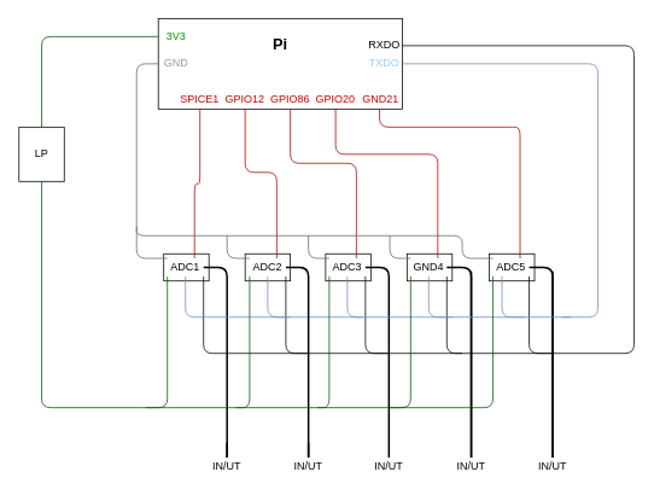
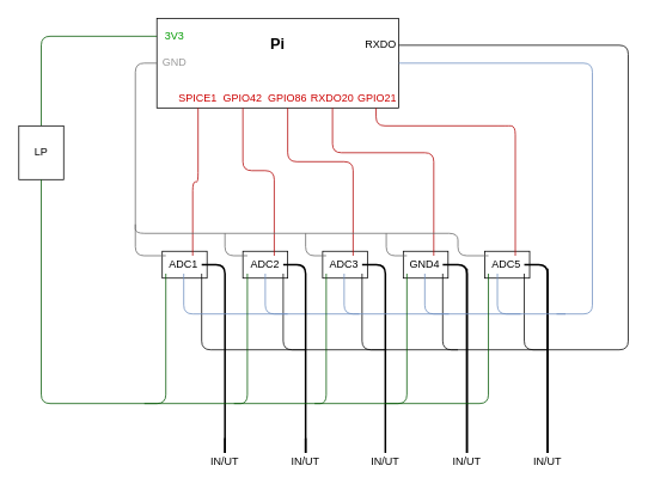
  <mxCell id="0" />
  <mxCell id="1" parent="0" />
  <mxCell id="2" value="" style="group" vertex="1" connectable="0" parent="1"><mxGeometry x="180" y="280" width="50" height="30" as="geometry" /></mxCell>
  <mxCell id="3" value="" style="rounded=0;whiteSpace=wrap;html=1;" vertex="1" parent="2"><mxGeometry width="50" height="30" as="geometry" /></mxCell>
  <mxCell id="4" value="ADC1" style="text;html=1;strokeColor=none;fillColor=none;align=center;verticalAlign=middle;whiteSpace=wrap;rounded=0;" vertex="1" parent="2"><mxGeometry x="4" y="5" width="40" height="20" as="geometry" /></mxCell>
  <mxCell id="5" value="" style="group" vertex="1" connectable="0" parent="1"><mxGeometry x="270" y="280" width="50" height="30" as="geometry" /></mxCell>
  <mxCell id="6" value="" style="rounded=0;whiteSpace=wrap;html=1;" vertex="1" parent="5"><mxGeometry width="50" height="30" as="geometry" /></mxCell>
  <mxCell id="7" value="ADC2" style="text;html=1;strokeColor=none;fillColor=none;align=center;verticalAlign=middle;whiteSpace=wrap;rounded=0;" vertex="1" parent="5"><mxGeometry x="5" y="5" width="40" height="20" as="geometry" /></mxCell>
  <mxCell id="8" value="" style="group" vertex="1" connectable="0" parent="1"><mxGeometry x="359" y="280" width="50" height="30" as="geometry" /></mxCell>
  <mxCell id="9" value="" style="rounded=0;whiteSpace=wrap;html=1;" vertex="1" parent="8"><mxGeometry width="50" height="30" as="geometry" /></mxCell>
  <mxCell id="10" value="ADC3" style="text;html=1;strokeColor=none;fillColor=none;align=center;verticalAlign=middle;whiteSpace=wrap;rounded=0;" vertex="1" parent="8"><mxGeometry x="4" y="5" width="40" height="20" as="geometry" /></mxCell>
  <mxCell id="11" style="edgeStyle=orthogonalEdgeStyle;rounded=1;orthogonalLoop=1;jettySize=auto;html=1;endArrow=none;endFill=0;fontColor=#999999;strokeWidth=2;" edge="1" parent="1" source="37"><mxGeometry relative="1" as="geometry"><mxPoint x="520" y="499" as="targetPoint" /><Array as="points"><mxPoint x="520" y="295" /><mxPoint x="520" y="499" /></Array></mxGeometry></mxCell>
  <mxCell id="12" value="" style="group" vertex="1" connectable="0" parent="1"><mxGeometry x="449" y="280" width="50" height="30" as="geometry" /></mxCell>
  <mxCell id="13" value="" style="rounded=0;whiteSpace=wrap;html=1;" vertex="1" parent="12"><mxGeometry width="50" height="30" as="geometry" /></mxCell>
  <mxCell id="14" value="GND4" style="text;html=1;strokeColor=none;fillColor=none;align=center;verticalAlign=middle;whiteSpace=wrap;rounded=0;" vertex="1" parent="12"><mxGeometry x="4" y="5" width="40" height="20" as="geometry" /></mxCell>
  <mxCell id="15" style="edgeStyle=orthogonalEdgeStyle;rounded=1;orthogonalLoop=1;jettySize=auto;html=1;endArrow=none;endFill=0;fontColor=#999999;strokeWidth=2;" edge="1" parent="1" source="33"><mxGeometry relative="1" as="geometry"><mxPoint x="610" y="500" as="targetPoint" /><Array as="points"><mxPoint x="610" y="295" /><mxPoint x="610" y="500" /></Array></mxGeometry></mxCell>
  <mxCell id="16" value="" style="group" vertex="1" connectable="0" parent="1"><mxGeometry x="540" y="280" width="50" height="30" as="geometry" /></mxCell>
  <mxCell id="17" value="" style="rounded=0;whiteSpace=wrap;html=1;" vertex="1" parent="16"><mxGeometry width="50" height="30" as="geometry" /></mxCell>
  <mxCell id="18" value="ADC5" style="text;html=1;strokeColor=none;fillColor=none;align=center;verticalAlign=middle;whiteSpace=wrap;rounded=0;" vertex="1" parent="16"><mxGeometry x="4" y="5" width="40" height="20" as="geometry" /></mxCell>
  <mxCell id="19" style="edgeStyle=orthogonalEdgeStyle;rounded=1;orthogonalLoop=1;jettySize=auto;html=1;endArrow=none;endFill=0;fontColor=#999999;strokeWidth=2;" edge="1" parent="1" source="45"><mxGeometry relative="1" as="geometry"><mxPoint x="340" y="500" as="targetPoint" /></mxGeometry></mxCell>
  <mxCell id="20" value="" style="group" vertex="1" connectable="0" parent="1"><mxGeometry x="324" y="20" width="120" height="150" as="geometry" /></mxCell>
  <mxCell id="21" value="" style="rounded=0;whiteSpace=wrap;html=1;" vertex="1" parent="20"><mxGeometry x="-150" width="270" height="100" as="geometry" /></mxCell>
  <mxCell id="22" value="RXDO" style="text;html=1;strokeColor=none;fillColor=none;align=center;verticalAlign=middle;whiteSpace=wrap;rounded=0;" vertex="1" parent="20"><mxGeometry x="80" y="20" width="40" height="20" as="geometry" /></mxCell>
- <mxCell id="23" value="&lt;font color=&quot;#99ccff&quot;&gt;TXDO&lt;/font&gt;" style="text;html=1;strokeColor=none;fillColor=none;align=center;verticalAlign=middle;whiteSpace=wrap;rounded=0;" vertex="1" parent="20"><mxGeometry x="80" y="40" width="40" height="20" as="geometry" /></mxCell>
- <mxCell id="24" value="GND21" style="text;html=1;align=center;verticalAlign=middle;whiteSpace=wrap;rounded=0;fontColor=#CC0000;" vertex="1" parent="20"><mxGeometry x="76" y="80" width="40" height="20" as="geometry" /></mxCell>
- <mxCell id="25" value="GPIO20" style="text;html=1;align=center;verticalAlign=middle;whiteSpace=wrap;rounded=0;fontColor=#CC0000;" vertex="1" parent="20"><mxGeometry x="26" y="80" width="40" height="20" as="geometry" /></mxCell>
+ <mxCell id="24" value="GPIO21" style="text;html=1;align=center;verticalAlign=middle;whiteSpace=wrap;rounded=0;fontColor=#CC0000;" vertex="1" parent="20"><mxGeometry x="76" y="80" width="40" height="20" as="geometry" /></mxCell>
+ <mxCell id="25" value="RXDO20" style="text;html=1;align=center;verticalAlign=middle;whiteSpace=wrap;rounded=0;fontColor=#CC0000;" vertex="1" parent="20"><mxGeometry x="26" y="80" width="40" height="20" as="geometry" /></mxCell>
  <mxCell id="26" value="&lt;font&gt;GND&lt;/font&gt;" style="text;html=1;strokeColor=none;fillColor=none;align=center;verticalAlign=middle;whiteSpace=wrap;rounded=0;fontColor=#999999;labelBackgroundColor=#ffffff;" vertex="1" parent="20"><mxGeometry x="-150" y="40" width="40" height="20" as="geometry" /></mxCell>
  <mxCell id="27" style="edgeStyle=orthogonalEdgeStyle;rounded=1;orthogonalLoop=1;jettySize=auto;html=1;endArrow=none;endFill=0;fontColor=#999999;strokeWidth=2;" edge="1" parent="1" source="29"><mxGeometry relative="1" as="geometry"><mxPoint x="250" y="500" as="targetPoint" /></mxGeometry></mxCell>
  <mxCell id="28" style="edgeStyle=orthogonalEdgeStyle;rounded=1;orthogonalLoop=1;jettySize=auto;html=1;endArrow=none;endFill=0;entryX=1;entryY=1;entryDx=0;entryDy=0;" edge="1" parent="1" source="21" target="18"><mxGeometry relative="1" as="geometry"><mxPoint x="730" y="370" as="targetPoint" /><Array as="points"><mxPoint x="700" y="50" /><mxPoint x="700" y="390" /><mxPoint x="584" y="390" /></Array></mxGeometry></mxCell>
  <mxCell id="29" value="&lt;font color=&quot;#000000&quot;&gt;IN/UT&lt;/font&gt;" style="text;html=1;strokeColor=none;fillColor=none;align=center;verticalAlign=middle;whiteSpace=wrap;rounded=0;labelBackgroundColor=#ffffff;fontColor=#999999;" vertex="1" parent="1"><mxGeometry x="230" y="505" width="40" height="20" as="geometry" /></mxCell>
  <mxCell id="30" style="edgeStyle=orthogonalEdgeStyle;rounded=1;orthogonalLoop=1;jettySize=auto;html=1;exitX=1;exitY=1;exitDx=0;exitDy=0;endArrow=none;endFill=0;" edge="1" parent="1" source="14"><mxGeometry relative="1" as="geometry"><mxPoint x="610" y="390" as="targetPoint" /><Array as="points"><mxPoint x="493" y="390" /></Array></mxGeometry></mxCell>
  <mxCell id="31" style="edgeStyle=orthogonalEdgeStyle;rounded=1;orthogonalLoop=1;jettySize=auto;html=1;endArrow=none;endFill=0;fontColor=#999999;strokeWidth=2;" edge="1" parent="1" source="4" target="29"><mxGeometry relative="1" as="geometry"><mxPoint x="250" y="500" as="targetPoint" /><mxPoint x="224" y="295" as="sourcePoint" /></mxGeometry></mxCell>
  <mxCell id="32" style="edgeStyle=orthogonalEdgeStyle;rounded=1;orthogonalLoop=1;jettySize=auto;html=1;exitX=1;exitY=1;exitDx=0;exitDy=0;endArrow=none;endFill=0;" edge="1" parent="1" source="10"><mxGeometry relative="1" as="geometry"><mxPoint x="510" y="390" as="targetPoint" /><Array as="points"><mxPoint x="403" y="390" /></Array></mxGeometry></mxCell>
  <mxCell id="33" value="&lt;font color=&quot;#000000&quot;&gt;IN/UT&lt;/font&gt;" style="text;html=1;strokeColor=none;fillColor=none;align=center;verticalAlign=middle;whiteSpace=wrap;rounded=0;labelBackgroundColor=#ffffff;fontColor=#999999;" vertex="1" parent="1"><mxGeometry x="590" y="505" width="40" height="20" as="geometry" /></mxCell>
  <mxCell id="34" style="edgeStyle=orthogonalEdgeStyle;rounded=1;orthogonalLoop=1;jettySize=auto;html=1;exitX=1;exitY=1;exitDx=0;exitDy=0;endArrow=none;endFill=0;" edge="1" parent="1" source="7"><mxGeometry relative="1" as="geometry"><mxPoint x="430" y="390" as="targetPoint" /><Array as="points"><mxPoint x="315" y="390" /></Array></mxGeometry></mxCell>
  <mxCell id="35" style="edgeStyle=orthogonalEdgeStyle;rounded=1;orthogonalLoop=1;jettySize=auto;html=1;endArrow=none;endFill=0;fontColor=#999999;strokeWidth=2;" edge="1" parent="1" source="18" target="33"><mxGeometry relative="1" as="geometry"><mxPoint x="610" y="500" as="targetPoint" /><mxPoint x="584" y="295" as="sourcePoint" /><Array as="points" /></mxGeometry></mxCell>
  <mxCell id="36" style="edgeStyle=orthogonalEdgeStyle;rounded=1;orthogonalLoop=1;jettySize=auto;html=1;exitX=1;exitY=1;exitDx=0;exitDy=0;endArrow=none;endFill=0;" edge="1" parent="1" source="4"><mxGeometry relative="1" as="geometry"><mxPoint x="340" y="390" as="targetPoint" /><Array as="points"><mxPoint x="224" y="390" /></Array></mxGeometry></mxCell>
  <mxCell id="37" value="&lt;font color=&quot;#000000&quot;&gt;IN/UT&lt;/font&gt;" style="text;html=1;strokeColor=none;fillColor=none;align=center;verticalAlign=middle;whiteSpace=wrap;rounded=0;labelBackgroundColor=#ffffff;fontColor=#999999;" vertex="1" parent="1"><mxGeometry x="500" y="505" width="40" height="20" as="geometry" /></mxCell>
  <mxCell id="38" style="edgeStyle=orthogonalEdgeStyle;rounded=1;orthogonalLoop=1;jettySize=auto;html=1;endArrow=none;endFill=0;fillColor=#dae8fc;strokeColor=#6c8ebf;" edge="1" parent="1" source="21"><mxGeometry relative="1" as="geometry"><mxPoint x="620" y="350" as="targetPoint" /><Array as="points"><mxPoint x="660" y="70" /><mxPoint x="660" y="350" /></Array></mxGeometry></mxCell>
  <mxCell id="39" style="edgeStyle=orthogonalEdgeStyle;rounded=1;orthogonalLoop=1;jettySize=auto;html=1;endArrow=none;endFill=0;fontColor=#999999;strokeWidth=2;" edge="1" parent="1" source="14" target="37"><mxGeometry relative="1" as="geometry"><mxPoint x="520" y="499" as="targetPoint" /><mxPoint x="493" y="295" as="sourcePoint" /><Array as="points" /></mxGeometry></mxCell>
  <mxCell id="40" style="edgeStyle=orthogonalEdgeStyle;rounded=1;orthogonalLoop=1;jettySize=auto;html=1;endArrow=none;endFill=0;fillColor=#dae8fc;strokeColor=#6c8ebf;" edge="1" parent="1" source="18"><mxGeometry relative="1" as="geometry"><mxPoint x="630" y="350" as="targetPoint" /><Array as="points"><mxPoint x="554" y="350" /></Array></mxGeometry></mxCell>
  <mxCell id="41" value="&lt;font color=&quot;#000000&quot;&gt;IN/UT&lt;/font&gt;" style="text;html=1;strokeColor=none;fillColor=none;align=center;verticalAlign=middle;whiteSpace=wrap;rounded=0;labelBackgroundColor=#ffffff;fontColor=#999999;" vertex="1" parent="1"><mxGeometry x="409" y="505" width="40" height="20" as="geometry" /></mxCell>
  <mxCell id="42" style="edgeStyle=orthogonalEdgeStyle;rounded=1;orthogonalLoop=1;jettySize=auto;html=1;exitX=0.5;exitY=1;exitDx=0;exitDy=0;endArrow=none;endFill=0;fillColor=#dae8fc;strokeColor=#6c8ebf;" edge="1" parent="1" source="14"><mxGeometry relative="1" as="geometry"><mxPoint x="580" y="350" as="targetPoint" /><Array as="points"><mxPoint x="473" y="350" /></Array></mxGeometry></mxCell>
  <mxCell id="43" style="edgeStyle=orthogonalEdgeStyle;rounded=1;orthogonalLoop=1;jettySize=auto;html=1;endArrow=none;endFill=0;fontColor=#999999;strokeWidth=2;" edge="1" parent="1" source="10" target="41"><mxGeometry relative="1" as="geometry"><mxPoint x="430" y="500" as="targetPoint" /><mxPoint x="403" y="295" as="sourcePoint" /></mxGeometry></mxCell>
  <mxCell id="44" style="edgeStyle=orthogonalEdgeStyle;rounded=1;orthogonalLoop=1;jettySize=auto;html=1;exitX=0.5;exitY=1;exitDx=0;exitDy=0;endArrow=none;endFill=0;fillColor=#dae8fc;strokeColor=#6c8ebf;" edge="1" parent="1" source="10"><mxGeometry relative="1" as="geometry"><mxPoint x="500" y="350" as="targetPoint" /><Array as="points"><mxPoint x="383" y="350" /></Array></mxGeometry></mxCell>
  <mxCell id="45" value="&lt;font color=&quot;#000000&quot;&gt;IN/UT&lt;/font&gt;" style="text;html=1;strokeColor=none;fillColor=none;align=center;verticalAlign=middle;whiteSpace=wrap;rounded=0;labelBackgroundColor=#ffffff;fontColor=#999999;" vertex="1" parent="1"><mxGeometry x="320" y="505" width="40" height="20" as="geometry" /></mxCell>
  <mxCell id="46" style="edgeStyle=orthogonalEdgeStyle;rounded=1;orthogonalLoop=1;jettySize=auto;html=1;exitX=0.5;exitY=1;exitDx=0;exitDy=0;endArrow=none;endFill=0;fillColor=#dae8fc;strokeColor=#6c8ebf;" edge="1" parent="1" source="7"><mxGeometry relative="1" as="geometry"><mxPoint x="400" y="350" as="targetPoint" /><Array as="points"><mxPoint x="295" y="350" /></Array></mxGeometry></mxCell>
  <mxCell id="47" style="edgeStyle=orthogonalEdgeStyle;rounded=1;orthogonalLoop=1;jettySize=auto;html=1;endArrow=none;endFill=0;fontColor=#999999;strokeWidth=2;" edge="1" parent="1" source="7" target="45"><mxGeometry relative="1" as="geometry"><mxPoint x="340" y="500" as="targetPoint" /><mxPoint x="315" y="295" as="sourcePoint" /></mxGeometry></mxCell>
  <mxCell id="48" style="edgeStyle=orthogonalEdgeStyle;rounded=1;orthogonalLoop=1;jettySize=auto;html=1;exitX=0.5;exitY=1;exitDx=0;exitDy=0;endArrow=none;endFill=0;fillColor=#dae8fc;strokeColor=#6c8ebf;" edge="1" parent="1" source="4"><mxGeometry relative="1" as="geometry"><mxPoint x="320" y="350" as="targetPoint" /><Array as="points"><mxPoint x="204" y="350" /></Array></mxGeometry></mxCell>
  <mxCell id="49" style="edgeStyle=orthogonalEdgeStyle;rounded=1;orthogonalLoop=1;jettySize=auto;html=1;exitX=0.5;exitY=1;exitDx=0;exitDy=0;entryX=0.75;entryY=0;entryDx=0;entryDy=0;endArrow=none;endFill=0;fillColor=#e51400;strokeColor=#B20000;" edge="1" parent="1" source="25" target="14"><mxGeometry relative="1" as="geometry"><Array as="points"><mxPoint x="370" y="170" /><mxPoint x="483" y="170" /></Array></mxGeometry></mxCell>
  <mxCell id="50" style="edgeStyle=orthogonalEdgeStyle;rounded=1;orthogonalLoop=1;jettySize=auto;html=1;exitX=0.5;exitY=1;exitDx=0;exitDy=0;entryX=0.75;entryY=0;entryDx=0;entryDy=0;endArrow=none;endFill=0;fillColor=#e51400;strokeColor=#B20000;" edge="1" parent="1" source="55" target="10"><mxGeometry relative="1" as="geometry"><Array as="points"><mxPoint x="320" y="180" /><mxPoint x="393" y="180" /></Array></mxGeometry></mxCell>
  <mxCell id="51" style="edgeStyle=orthogonalEdgeStyle;rounded=1;orthogonalLoop=1;jettySize=auto;html=1;exitX=0.75;exitY=0;exitDx=0;exitDy=0;entryX=0.906;entryY=1.001;entryDx=0;entryDy=0;endArrow=none;endFill=0;entryPerimeter=0;fillColor=#e51400;strokeColor=#B20000;" edge="1" parent="1" source="18" target="21"><mxGeometry relative="1" as="geometry"><Array as="points"><mxPoint x="564" y="140" /><mxPoint x="419" y="140" /><mxPoint x="419" y="120" /></Array></mxGeometry></mxCell>
  <mxCell id="52" style="edgeStyle=orthogonalEdgeStyle;rounded=1;orthogonalLoop=1;jettySize=auto;html=1;exitX=0.75;exitY=0;exitDx=0;exitDy=0;entryX=0.5;entryY=1;entryDx=0;entryDy=0;endArrow=none;endFill=0;fillColor=#e51400;strokeColor=#B20000;" edge="1" parent="1" source="7" target="54"><mxGeometry relative="1" as="geometry"><Array as="points"><mxPoint x="305" y="190" /><mxPoint x="270" y="190" /></Array></mxGeometry></mxCell>
  <mxCell id="53" style="edgeStyle=orthogonalEdgeStyle;rounded=1;orthogonalLoop=1;jettySize=auto;html=1;exitX=0.75;exitY=0;exitDx=0;exitDy=0;entryX=0.5;entryY=1;entryDx=0;entryDy=0;endArrow=none;endFill=0;fillColor=#e51400;strokeColor=#B20000;" edge="1" parent="1" source="4" target="56"><mxGeometry relative="1" as="geometry" /></mxCell>
- <mxCell id="54" value="GPIO12" style="text;html=1;align=center;verticalAlign=middle;whiteSpace=wrap;rounded=0;fontColor=#CC0000;" vertex="1" parent="1"><mxGeometry x="250" y="100" width="40" height="20" as="geometry" /></mxCell>
+ <mxCell id="54" value="GPIO42" style="text;html=1;align=center;verticalAlign=middle;whiteSpace=wrap;rounded=0;fontColor=#CC0000;" vertex="1" parent="1"><mxGeometry x="250" y="100" width="40" height="20" as="geometry" /></mxCell>
  <mxCell id="55" value="GPIO86" style="text;html=1;align=center;verticalAlign=middle;whiteSpace=wrap;rounded=0;fontColor=#CC0000;" vertex="1" parent="1"><mxGeometry x="300" y="100" width="40" height="20" as="geometry" /></mxCell>
  <mxCell id="56" value="SPICE1" style="text;html=1;align=center;verticalAlign=middle;whiteSpace=wrap;rounded=0;fontColor=#CC0000;" vertex="1" parent="1"><mxGeometry x="200" y="100" width="40" height="20" as="geometry" /></mxCell>
  <mxCell id="57" style="edgeStyle=orthogonalEdgeStyle;rounded=1;orthogonalLoop=1;jettySize=auto;html=1;exitX=0;exitY=0.5;exitDx=0;exitDy=0;endArrow=none;endFill=0;fillColor=#008a00;strokeColor=#005700;" edge="1" parent="1" source="70" target="58"><mxGeometry relative="1" as="geometry"><mxPoint x="10" y="170" as="targetPoint" /></mxGeometry></mxCell>
  <mxCell id="58" value="" style="rounded=0;whiteSpace=wrap;html=1;" vertex="1" parent="1"><mxGeometry x="20" y="140" width="50" height="60" as="geometry" /></mxCell>
  <mxCell id="59" style="edgeStyle=orthogonalEdgeStyle;rounded=1;orthogonalLoop=1;jettySize=auto;html=1;exitX=0;exitY=0;exitDx=0;exitDy=0;endArrow=none;endFill=0;gradientColor=#b3b3b3;fillColor=#f5f5f5;strokeColor=#666666;" edge="1" parent="1" source="7"><mxGeometry relative="1" as="geometry"><mxPoint x="250" y="260" as="targetPoint" /></mxGeometry></mxCell>
  <mxCell id="60" style="edgeStyle=orthogonalEdgeStyle;rounded=1;orthogonalLoop=1;jettySize=auto;html=1;exitX=0;exitY=0;exitDx=0;exitDy=0;endArrow=none;endFill=0;gradientColor=#b3b3b3;fillColor=#f5f5f5;strokeColor=#666666;" edge="1" parent="1" source="10"><mxGeometry relative="1" as="geometry"><mxPoint x="340" y="260" as="targetPoint" /></mxGeometry></mxCell>
  <mxCell id="61" style="edgeStyle=orthogonalEdgeStyle;rounded=1;orthogonalLoop=1;jettySize=auto;html=1;exitX=0;exitY=0;exitDx=0;exitDy=0;endArrow=none;endFill=0;gradientColor=#b3b3b3;fillColor=#f5f5f5;strokeColor=#666666;" edge="1" parent="1" source="14"><mxGeometry relative="1" as="geometry"><mxPoint x="430" y="260" as="targetPoint" /></mxGeometry></mxCell>
  <mxCell id="62" style="edgeStyle=orthogonalEdgeStyle;rounded=1;orthogonalLoop=1;jettySize=auto;html=1;exitX=0;exitY=0;exitDx=0;exitDy=0;endArrow=none;endFill=0;gradientColor=#b3b3b3;fillColor=#f5f5f5;strokeColor=#666666;" edge="1" parent="1" source="18"><mxGeometry relative="1" as="geometry"><mxPoint x="150" y="250" as="targetPoint" /><Array as="points"><mxPoint x="510" y="285" /><mxPoint x="510" y="260" /></Array></mxGeometry></mxCell>
  <mxCell id="63" style="edgeStyle=orthogonalEdgeStyle;rounded=1;orthogonalLoop=1;jettySize=auto;html=1;exitX=0;exitY=0.5;exitDx=0;exitDy=0;endArrow=none;endFill=0;entryX=0;entryY=0;entryDx=0;entryDy=0;gradientColor=#b3b3b3;fillColor=#f5f5f5;strokeColor=#666666;" edge="1" parent="1" source="21" target="4"><mxGeometry relative="1" as="geometry"><mxPoint x="150" y="250" as="targetPoint" /><Array as="points"><mxPoint x="150" y="70" /><mxPoint x="150" y="285" /></Array></mxGeometry></mxCell>
  <mxCell id="64" style="edgeStyle=orthogonalEdgeStyle;rounded=1;orthogonalLoop=1;jettySize=auto;html=1;endArrow=none;endFill=0;entryX=0;entryY=1;entryDx=0;entryDy=0;fillColor=#008a00;strokeColor=#005700;" edge="1" parent="1" target="18"><mxGeometry relative="1" as="geometry"><mxPoint x="530" y="440" as="targetPoint" /><mxPoint x="45" y="200" as="sourcePoint" /><Array as="points"><mxPoint x="45" y="450" /><mxPoint x="544" y="450" /></Array></mxGeometry></mxCell>
  <mxCell id="65" value="LP" style="text;html=1;strokeColor=none;fillColor=none;align=center;verticalAlign=middle;whiteSpace=wrap;rounded=0;" vertex="1" parent="1"><mxGeometry x="25" y="160" width="40" height="20" as="geometry" /></mxCell>
  <mxCell id="66" style="edgeStyle=orthogonalEdgeStyle;rounded=1;orthogonalLoop=1;jettySize=auto;html=1;exitX=0;exitY=1;exitDx=0;exitDy=0;endArrow=none;endFill=0;fillColor=#008a00;strokeColor=#005700;" edge="1" parent="1" source="14"><mxGeometry relative="1" as="geometry"><mxPoint x="430" y="450" as="targetPoint" /><Array as="points"><mxPoint x="453" y="450" /></Array></mxGeometry></mxCell>
  <mxCell id="67" style="edgeStyle=orthogonalEdgeStyle;rounded=1;orthogonalLoop=1;jettySize=auto;html=1;exitX=0;exitY=1;exitDx=0;exitDy=0;endArrow=none;endFill=0;fillColor=#008a00;strokeColor=#005700;" edge="1" parent="1" source="10"><mxGeometry relative="1" as="geometry"><mxPoint x="350" y="450" as="targetPoint" /><Array as="points"><mxPoint x="363" y="450" /></Array></mxGeometry></mxCell>
  <mxCell id="68" style="edgeStyle=orthogonalEdgeStyle;rounded=1;orthogonalLoop=1;jettySize=auto;html=1;exitX=0;exitY=1;exitDx=0;exitDy=0;endArrow=none;endFill=0;fillColor=#008a00;strokeColor=#005700;" edge="1" parent="1" source="7"><mxGeometry relative="1" as="geometry"><mxPoint x="260" y="450" as="targetPoint" /><Array as="points"><mxPoint x="275" y="450" /></Array></mxGeometry></mxCell>
  <mxCell id="69" style="edgeStyle=orthogonalEdgeStyle;rounded=1;orthogonalLoop=1;jettySize=auto;html=1;exitX=0;exitY=1;exitDx=0;exitDy=0;endArrow=none;endFill=0;fillColor=#008a00;strokeColor=#005700;" edge="1" parent="1" source="4"><mxGeometry relative="1" as="geometry"><mxPoint x="160" y="450" as="targetPoint" /><Array as="points"><mxPoint x="184" y="450" /></Array></mxGeometry></mxCell>
  <mxCell id="70" value="3V3" style="text;html=1;strokeColor=none;fillColor=none;align=center;verticalAlign=middle;whiteSpace=wrap;rounded=0;fontColor=#009900;" vertex="1" parent="1"><mxGeometry x="174" y="30" width="40" height="20" as="geometry" /></mxCell>
  <mxCell id="71" value="&lt;font style=&quot;font-size: 17px&quot;&gt;&lt;b&gt;Pi&lt;/b&gt;&lt;/font&gt;" style="text;html=1;strokeColor=none;fillColor=none;align=center;verticalAlign=middle;whiteSpace=wrap;rounded=0;" vertex="1" parent="1"><mxGeometry x="289" y="40" width="40" height="20" as="geometry" /></mxCell>
